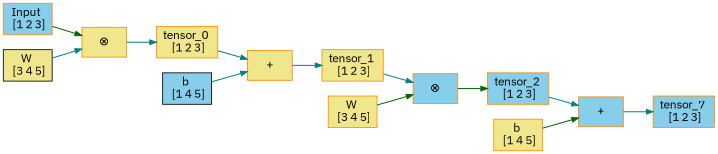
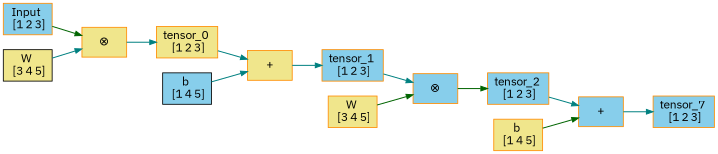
  digraph {
    fontname="IBM Plex Sans"
    rankdir=LR
    node [color=darkorange fillcolor=khaki fontname="IBM Plex Sans" labeljust=l shape=box style=filled]
    edge [arrowsize=0.8 color=teal fontname="IBM Plex Sans" penwidth=1.2]
    n1 [fillcolor=skyblue label="Input \n [1 2 3]"]
    n2 [label="⊗" labeljust=""]
    n3 [label="tensor_0 \n [1 2 3]"]
    n4 [color=black label="W \n [3 4 5]"]
    n5 [label="+" labeljust=""]
-   n6 [label="tensor_1 \n [1 2 3]"]
+   n6 [fillcolor=skyblue label="tensor_1 \n [1 2 3]"]
    n7 [color=black fillcolor=skyblue label="b \n [1 4 5]"]
    n8 [fillcolor=skyblue label="⊗" labeljust=""]
    n9 [fillcolor=skyblue label="tensor_2 \n [1 2 3]"]
    n10 [label="W \n [3 4 5]"]
    n11 [fillcolor=skyblue label="+" labeljust=""]
    n12 [fillcolor=skyblue label="tensor_7 \n [1 2 3]"]
    n13 [label="b \n [1 4 5]"]
    n1 -> n2 [color=darkgreen]
    n2 -> n3
    n3 -> n5
    n4 -> n2
    n5 -> n6
    n6 -> n8
    n7 -> n5
    n8 -> n9 [color=darkgreen]
    n9 -> n11
    n10 -> n8 [color=darkgreen]
    n11 -> n12
    n13 -> n11 [color=darkgreen]
  }
